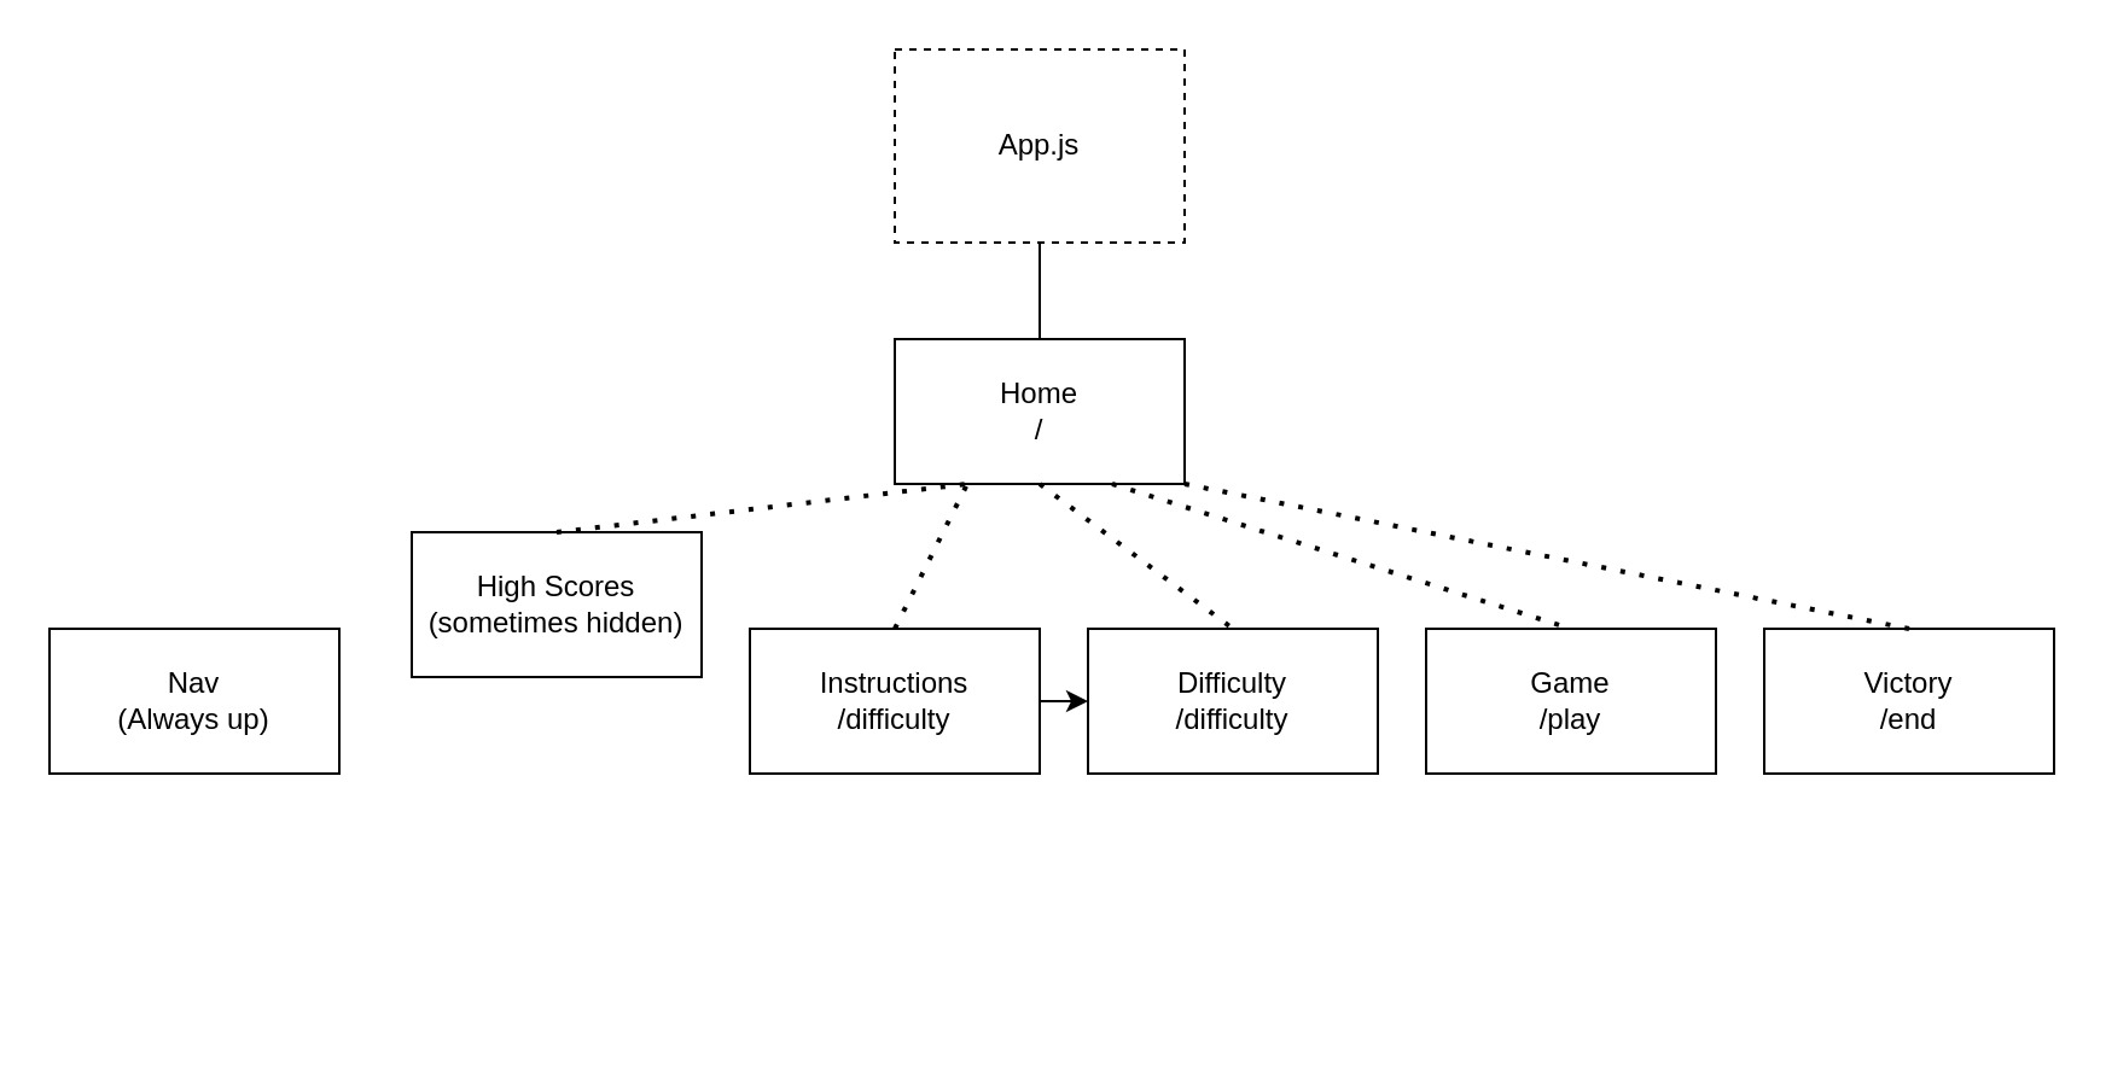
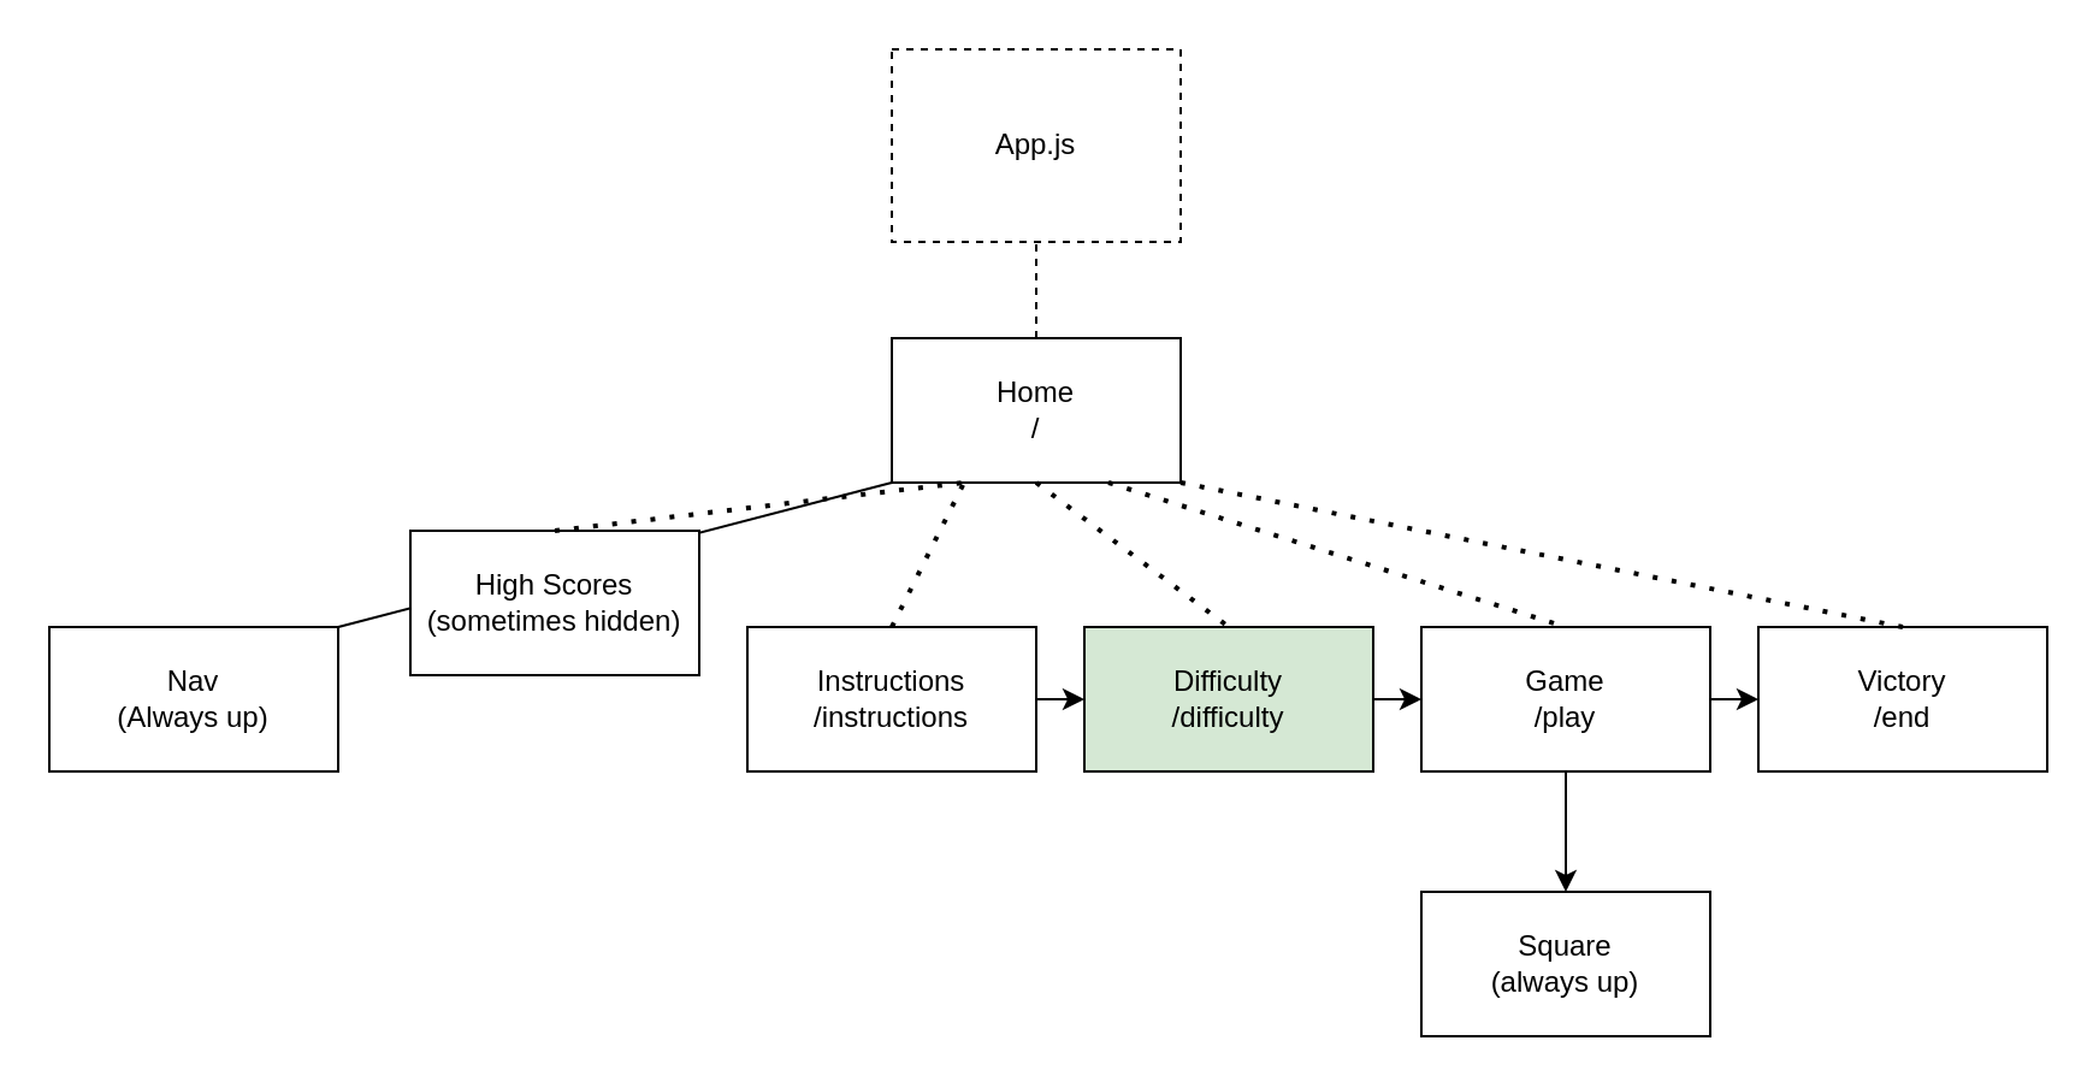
  <mxCell id="0" />
  <mxCell id="1" parent="0" />
  <mxCell id="2" value="App.js" style="rounded=0;whiteSpace=wrap;html=1;dashed=1;" vertex="1" parent="1"><mxGeometry x="370" y="20" width="120" height="80" as="geometry" /></mxCell>
  <mxCell id="3" value="Home&lt;br&gt;/" style="whiteSpace=wrap;html=1;" vertex="1" parent="1"><mxGeometry x="370" y="140" width="120" height="60" as="geometry" /></mxCell>
  <mxCell id="4" value="Nav&lt;br&gt;(Always up)" style="whiteSpace=wrap;html=1;" vertex="1" parent="1"><mxGeometry x="20" y="260" width="120" height="60" as="geometry" /></mxCell>
- <mxCell id="5" value="Instructions&lt;br&gt;/difficulty" style="whiteSpace=wrap;html=1;" vertex="1" parent="1"><mxGeometry x="310" y="260" width="120" height="60" as="geometry" /></mxCell>
- <mxCell id="6" value="" style="endArrow=none;html=1;entryX=0.5;entryY=1;entryDx=0;entryDy=0;exitX=0.5;exitY=0;exitDx=0;exitDy=0;" edge="1" parent="1" source="3" target="2"><mxGeometry width="50" height="50" relative="1" as="geometry"><mxPoint x="410" y="220" as="sourcePoint" /><mxPoint x="460" y="170" as="targetPoint" /></mxGeometry></mxCell>
+ <mxCell id="5" value="Instructions&lt;br&gt;/instructions" style="whiteSpace=wrap;html=1;" vertex="1" parent="1"><mxGeometry x="310" y="260" width="120" height="60" as="geometry" /></mxCell>
+ <mxCell id="6" value="" style="endArrow=none;html=1;entryX=0.5;entryY=1;entryDx=0;entryDy=0;exitX=0.5;exitY=0;exitDx=0;exitDy=0;dashed=1;" edge="1" parent="1" source="3" target="2"><mxGeometry width="50" height="50" relative="1" as="geometry"><mxPoint x="410" y="220" as="sourcePoint" /><mxPoint x="460" y="170" as="targetPoint" /></mxGeometry></mxCell>
+ <mxCell id="7" value="" style="endArrow=none;html=1;exitX=1;exitY=0;exitDx=0;exitDy=0;entryX=0;entryY=1;entryDx=0;entryDy=0;" edge="1" parent="1" source="4" target="3"><mxGeometry width="50" height="50" relative="1" as="geometry"><mxPoint x="410" y="220" as="sourcePoint" /><mxPoint x="460" y="170" as="targetPoint" /></mxGeometry></mxCell>
  <mxCell id="8" value="" style="endArrow=none;dashed=1;html=1;dashPattern=1 3;strokeWidth=2;exitX=0.5;exitY=0;exitDx=0;exitDy=0;entryX=0.25;entryY=1;entryDx=0;entryDy=0;" edge="1" parent="1" source="5" target="3"><mxGeometry width="50" height="50" relative="1" as="geometry"><mxPoint x="410" y="220" as="sourcePoint" /><mxPoint x="460" y="170" as="targetPoint" /></mxGeometry></mxCell>
- <mxCell id="9" value="Difficulty&lt;br&gt;/difficulty&lt;br&gt;" style="whiteSpace=wrap;html=1;" vertex="1" parent="1"><mxGeometry x="450" y="260" width="120" height="60" as="geometry" /></mxCell>
+ <mxCell id="9" value="Difficulty&lt;br&gt;/difficulty&lt;br&gt;" style="whiteSpace=wrap;html=1;fillColor=#d5e8d4;" vertex="1" parent="1"><mxGeometry x="450" y="260" width="120" height="60" as="geometry" /></mxCell>
  <mxCell id="10" value="" style="endArrow=none;dashed=1;html=1;dashPattern=1 3;strokeWidth=2;entryX=0.5;entryY=0;entryDx=0;entryDy=0;exitX=0.5;exitY=1;exitDx=0;exitDy=0;" edge="1" parent="1" source="3" target="9"><mxGeometry width="50" height="50" relative="1" as="geometry"><mxPoint x="410" y="200" as="sourcePoint" /><mxPoint x="460" y="150" as="targetPoint" /></mxGeometry></mxCell>
  <mxCell id="11" value="" style="endArrow=classic;html=1;exitX=1;exitY=0.5;exitDx=0;exitDy=0;entryX=0;entryY=0.5;entryDx=0;entryDy=0;" edge="1" parent="1" source="5" target="9"><mxGeometry width="50" height="50" relative="1" as="geometry"><mxPoint x="410" y="200" as="sourcePoint" /><mxPoint x="460" y="150" as="targetPoint" /></mxGeometry></mxCell>
+ <mxCell id="12" style="edgeStyle=orthogonalEdgeStyle;rounded=0;orthogonalLoop=1;jettySize=auto;html=1;entryX=0.5;entryY=0;entryDx=0;entryDy=0;" edge="1" parent="1" source="13" target="21"><mxGeometry relative="1" as="geometry" /></mxCell>
  <mxCell id="13" value="Game&lt;br&gt;/play" style="whiteSpace=wrap;html=1;" vertex="1" parent="1"><mxGeometry x="590" y="260" width="120" height="60" as="geometry" /></mxCell>
  <mxCell id="14" value="" style="endArrow=none;dashed=1;html=1;dashPattern=1 3;strokeWidth=2;entryX=0.5;entryY=0;entryDx=0;entryDy=0;exitX=0.75;exitY=1;exitDx=0;exitDy=0;" edge="1" parent="1" source="3" target="13"><mxGeometry width="50" height="50" relative="1" as="geometry"><mxPoint x="410" y="190" as="sourcePoint" /><mxPoint x="460" y="140" as="targetPoint" /></mxGeometry></mxCell>
+ <mxCell id="15" value="" style="endArrow=classic;html=1;exitX=1;exitY=0.5;exitDx=0;exitDy=0;entryX=0;entryY=0.5;entryDx=0;entryDy=0;" edge="1" parent="1" source="9" target="13"><mxGeometry width="50" height="50" relative="1" as="geometry"><mxPoint x="410" y="190" as="sourcePoint" /><mxPoint x="460" y="140" as="targetPoint" /></mxGeometry></mxCell>
  <mxCell id="16" value="Victory&lt;br&gt;/end" style="whiteSpace=wrap;html=1;" vertex="1" parent="1"><mxGeometry x="730" y="260" width="120" height="60" as="geometry" /></mxCell>
  <mxCell id="17" value="" style="endArrow=none;dashed=1;html=1;dashPattern=1 3;strokeWidth=2;entryX=0.5;entryY=0;entryDx=0;entryDy=0;exitX=1;exitY=1;exitDx=0;exitDy=0;" edge="1" parent="1" source="3" target="16"><mxGeometry width="50" height="50" relative="1" as="geometry"><mxPoint x="410" y="190" as="sourcePoint" /><mxPoint x="460" y="140" as="targetPoint" /></mxGeometry></mxCell>
+ <mxCell id="18" value="" style="endArrow=classic;html=1;exitX=1;exitY=0.5;exitDx=0;exitDy=0;entryX=0;entryY=0.5;entryDx=0;entryDy=0;" edge="1" parent="1" source="13" target="16"><mxGeometry width="50" height="50" relative="1" as="geometry"><mxPoint x="410" y="190" as="sourcePoint" /><mxPoint x="460" y="140" as="targetPoint" /></mxGeometry></mxCell>
  <mxCell id="19" value="High Scores&lt;br&gt;(sometimes hidden)" style="whiteSpace=wrap;html=1;" vertex="1" parent="1"><mxGeometry x="170" y="220" width="120" height="60" as="geometry" /></mxCell>
  <mxCell id="20" value="" style="endArrow=none;dashed=1;html=1;dashPattern=1 3;strokeWidth=2;exitX=0.5;exitY=0;exitDx=0;exitDy=0;" edge="1" parent="1" source="19"><mxGeometry width="50" height="50" relative="1" as="geometry"><mxPoint x="340" y="290" as="sourcePoint" /><mxPoint x="400" y="200" as="targetPoint" /></mxGeometry></mxCell>
+ <mxCell id="21" value="Square&lt;br&gt;(always up)" style="whiteSpace=wrap;html=1;" vertex="1" parent="1"><mxGeometry x="590" y="370" width="120" height="60" as="geometry" /></mxCell>
